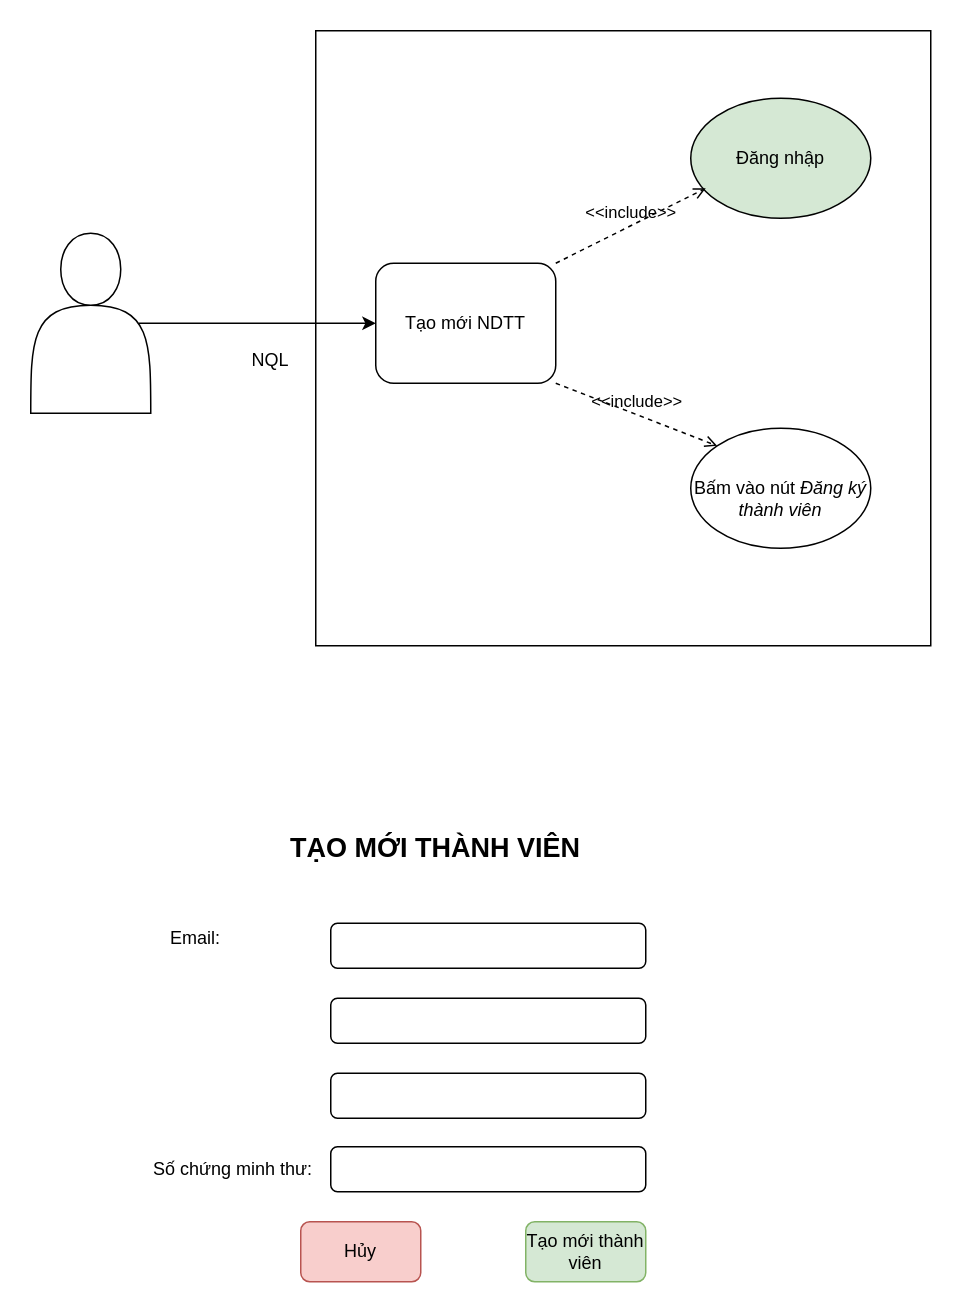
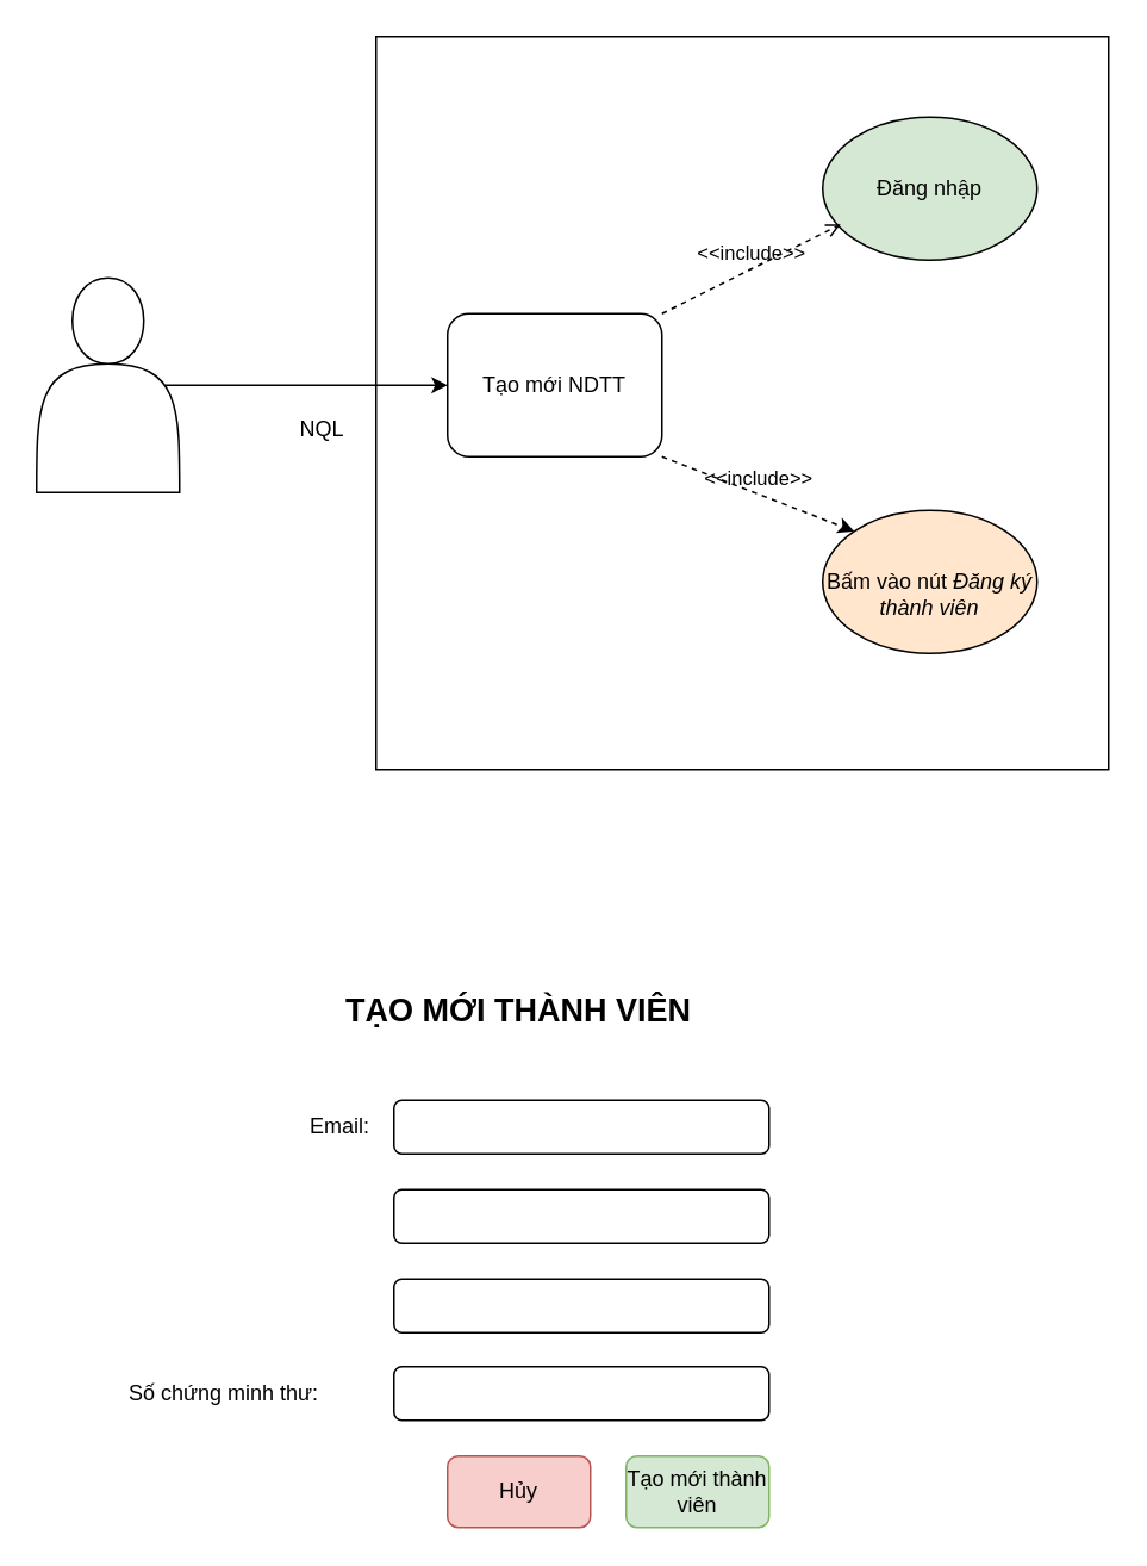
  <mxCell id="0" />
  <mxCell id="1" parent="0" />
  <mxCell id="2" value="" style="whiteSpace=wrap;html=1;aspect=fixed;" vertex="1" parent="1"><mxGeometry x="210" y="20" width="410" height="410" as="geometry" /></mxCell>
  <mxCell id="3" style="edgeStyle=orthogonalEdgeStyle;rounded=0;orthogonalLoop=1;jettySize=auto;html=1;exitX=0.9;exitY=0.5;exitDx=0;exitDy=0;exitPerimeter=0;entryX=0;entryY=0.5;entryDx=0;entryDy=0;" edge="1" parent="1" source="4" target="5"><mxGeometry relative="1" as="geometry" /></mxCell>
  <mxCell id="4" value="" style="shape=actor;whiteSpace=wrap;html=1;" vertex="1" parent="1"><mxGeometry x="20" y="155" width="80" height="120" as="geometry" /></mxCell>
  <mxCell id="5" value="Tạo mới NDTT" style="whiteSpace=wrap;html=1;rounded=1;" vertex="1" parent="1"><mxGeometry x="250" y="175" width="120" height="80" as="geometry" /></mxCell>
  <mxCell id="6" value="Đăng nhập" style="ellipse;whiteSpace=wrap;html=1;fillColor=#d5e8d4;" vertex="1" parent="1"><mxGeometry x="460" y="65" width="120" height="80" as="geometry" /></mxCell>
- <mxCell id="7" value="&lt;br&gt;Bấm vào nút &lt;i&gt;Đăng ký thành viên&lt;/i&gt;" style="ellipse;whiteSpace=wrap;html=1;" vertex="1" parent="1"><mxGeometry x="460" y="285" width="120" height="80" as="geometry" /></mxCell>
+ <mxCell id="7" value="&lt;br&gt;Bấm vào nút &lt;i&gt;Đăng ký thành viên&lt;/i&gt;" style="ellipse;whiteSpace=wrap;html=1;fillColor=#ffe6cc;" vertex="1" parent="1"><mxGeometry x="460" y="285" width="120" height="80" as="geometry" /></mxCell>
  <mxCell id="8" value="&amp;lt;&amp;lt;include&amp;gt;&amp;gt;" style="edgeStyle=none;html=1;endArrow=open;verticalAlign=bottom;dashed=1;labelBackgroundColor=none;exitX=1;exitY=0;exitDx=0;exitDy=0;" edge="1" parent="1" source="5"><mxGeometry width="160" relative="1" as="geometry"><mxPoint x="310" y="125" as="sourcePoint" /><mxPoint x="470" y="125" as="targetPoint" /></mxGeometry></mxCell>
- <mxCell id="9" value="&amp;lt;&amp;lt;include&amp;gt;&amp;gt;" style="edgeStyle=none;html=1;endArrow=open;verticalAlign=bottom;dashed=1;labelBackgroundColor=none;entryX=0;entryY=0;entryDx=0;entryDy=0;exitX=1;exitY=1;exitDx=0;exitDy=0;" edge="1" parent="1" source="5" target="7"><mxGeometry width="160" relative="1" as="geometry"><mxPoint x="260" y="225" as="sourcePoint" /><mxPoint x="420" y="225" as="targetPoint" /></mxGeometry></mxCell>
- <mxCell id="10" value="Email:" style="text;html=1;strokeColor=none;fillColor=none;align=center;verticalAlign=middle;whiteSpace=wrap;rounded=0;" vertex="1" parent="1"><mxGeometry x="110" y="615" width="40" height="20" as="geometry" /></mxCell>
+ <mxCell id="9" value="&amp;lt;&amp;lt;include&amp;gt;&amp;gt;" style="edgeStyle=none;html=1;endArrow=classic;verticalAlign=bottom;dashed=1;labelBackgroundColor=none;entryX=0;entryY=0;entryDx=0;entryDy=0;exitX=1;exitY=1;exitDx=0;exitDy=0;" edge="1" parent="1" source="5" target="7"><mxGeometry width="160" relative="1" as="geometry"><mxPoint x="260" y="225" as="sourcePoint" /><mxPoint x="420" y="225" as="targetPoint" /></mxGeometry></mxCell>
+ <mxCell id="10" value="Email:" style="text;html=1;strokeColor=none;fillColor=none;align=center;verticalAlign=middle;whiteSpace=wrap;rounded=0;" vertex="1" parent="1"><mxGeometry x="170" y="620" width="40" height="20" as="geometry" /></mxCell>
  <mxCell id="11" value="" style="rounded=1;whiteSpace=wrap;html=1;" vertex="1" parent="1"><mxGeometry x="220" y="615" width="210" height="30" as="geometry" /></mxCell>
  <mxCell id="12" value="NQL" style="text;html=1;strokeColor=none;fillColor=none;align=center;verticalAlign=middle;whiteSpace=wrap;rounded=0;" vertex="1" parent="1"><mxGeometry x="160" y="230" width="40" height="20" as="geometry" /></mxCell>
  <mxCell id="13" value="" style="rounded=1;whiteSpace=wrap;html=1;" vertex="1" parent="1"><mxGeometry x="220" y="764" width="210" height="30" as="geometry" /></mxCell>
- <mxCell id="14" value="Số chứng minh thư:" style="text;html=1;strokeColor=none;fillColor=none;align=center;verticalAlign=middle;whiteSpace=wrap;rounded=0;" vertex="1" parent="1"><mxGeometry x="100" y="769" width="110" height="20" as="geometry" /></mxCell>
+ <mxCell id="14" value="Số chứng minh thư:" style="text;html=1;strokeColor=none;fillColor=none;align=center;verticalAlign=middle;whiteSpace=wrap;rounded=0;" vertex="1" parent="1"><mxGeometry x="70" y="769" width="110" height="20" as="geometry" /></mxCell>
  <mxCell id="15" value="Tạo mới thành viên" style="rounded=1;whiteSpace=wrap;html=1;fillColor=#d5e8d4;strokeColor=#82b366;" vertex="1" parent="1"><mxGeometry x="350" y="814" width="80" height="40" as="geometry" /></mxCell>
- <mxCell id="16" value="Hủy" style="rounded=1;whiteSpace=wrap;html=1;fillColor=#f8cecc;strokeColor=#b85450;" vertex="1" parent="1"><mxGeometry x="200" y="814" width="80" height="40" as="geometry" /></mxCell>
+ <mxCell id="16" value="Hủy" style="rounded=1;whiteSpace=wrap;html=1;fillColor=#f8cecc;strokeColor=#b85450;" vertex="1" parent="1"><mxGeometry x="250" y="814" width="80" height="40" as="geometry" /></mxCell>
  <mxCell id="17" value="&lt;b&gt;&lt;font style=&quot;font-size: 18px&quot;&gt;TẠO MỚI THÀNH VIÊN&lt;/font&gt;&lt;/b&gt;" style="text;html=1;strokeColor=none;fillColor=none;align=center;verticalAlign=middle;whiteSpace=wrap;rounded=0;" vertex="1" parent="1"><mxGeometry x="190" y="555" width="200" height="20" as="geometry" /></mxCell>
  <mxCell id="18" value="" style="rounded=1;whiteSpace=wrap;html=1;" vertex="1" parent="1"><mxGeometry x="220" y="665" width="210" height="30" as="geometry" /></mxCell>
  <mxCell id="19" value="" style="rounded=1;whiteSpace=wrap;html=1;" vertex="1" parent="1"><mxGeometry x="220" y="715" width="210" height="30" as="geometry" /></mxCell>
